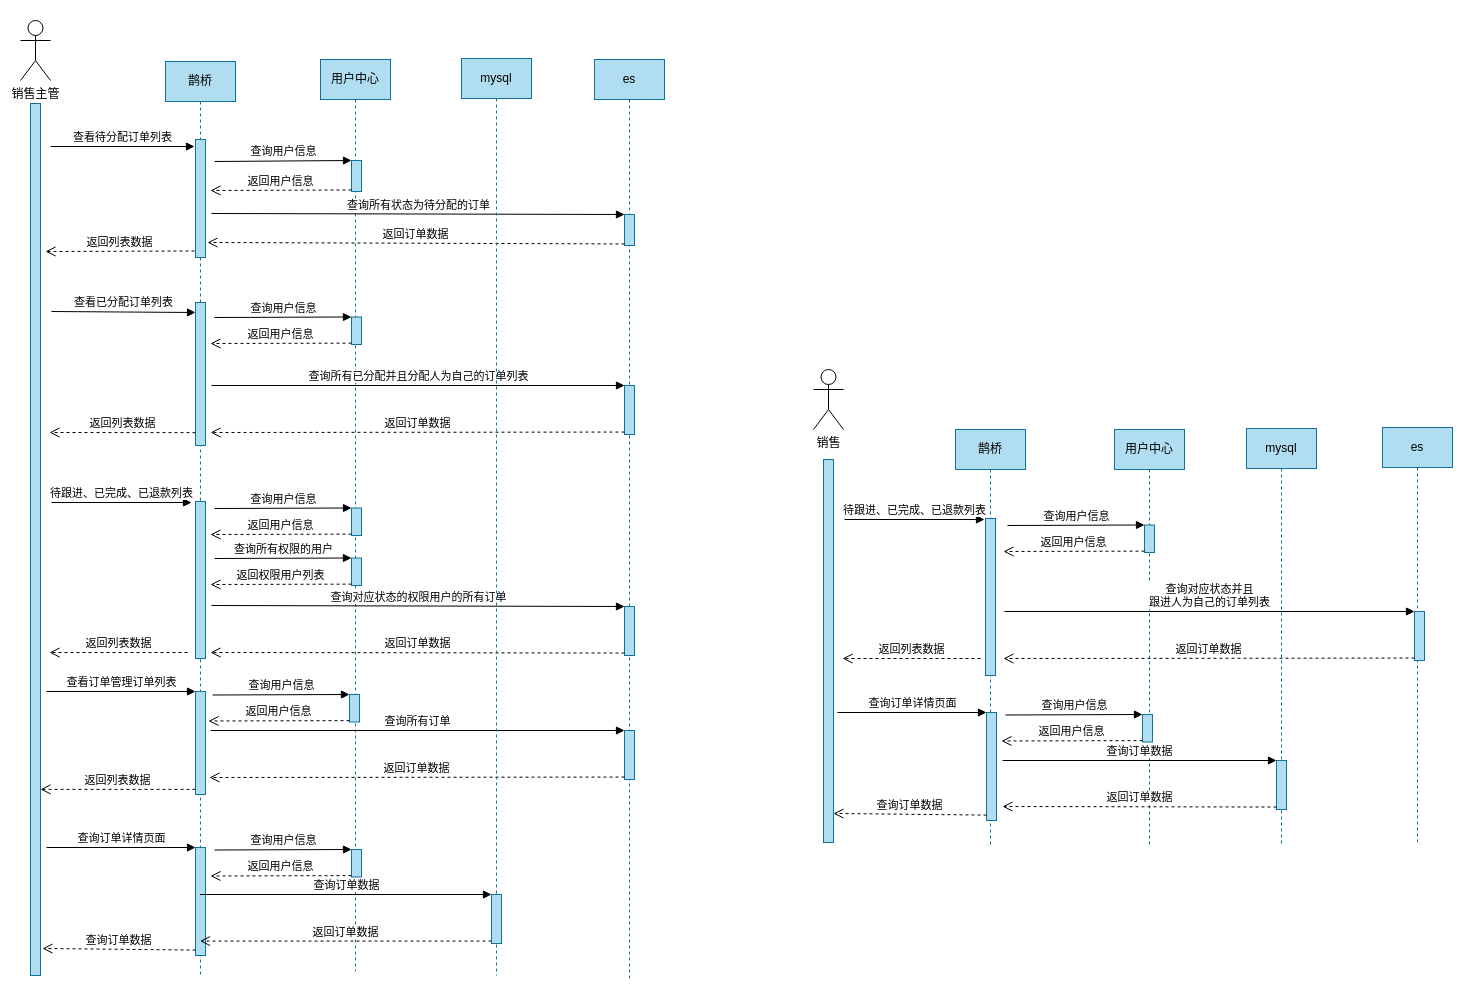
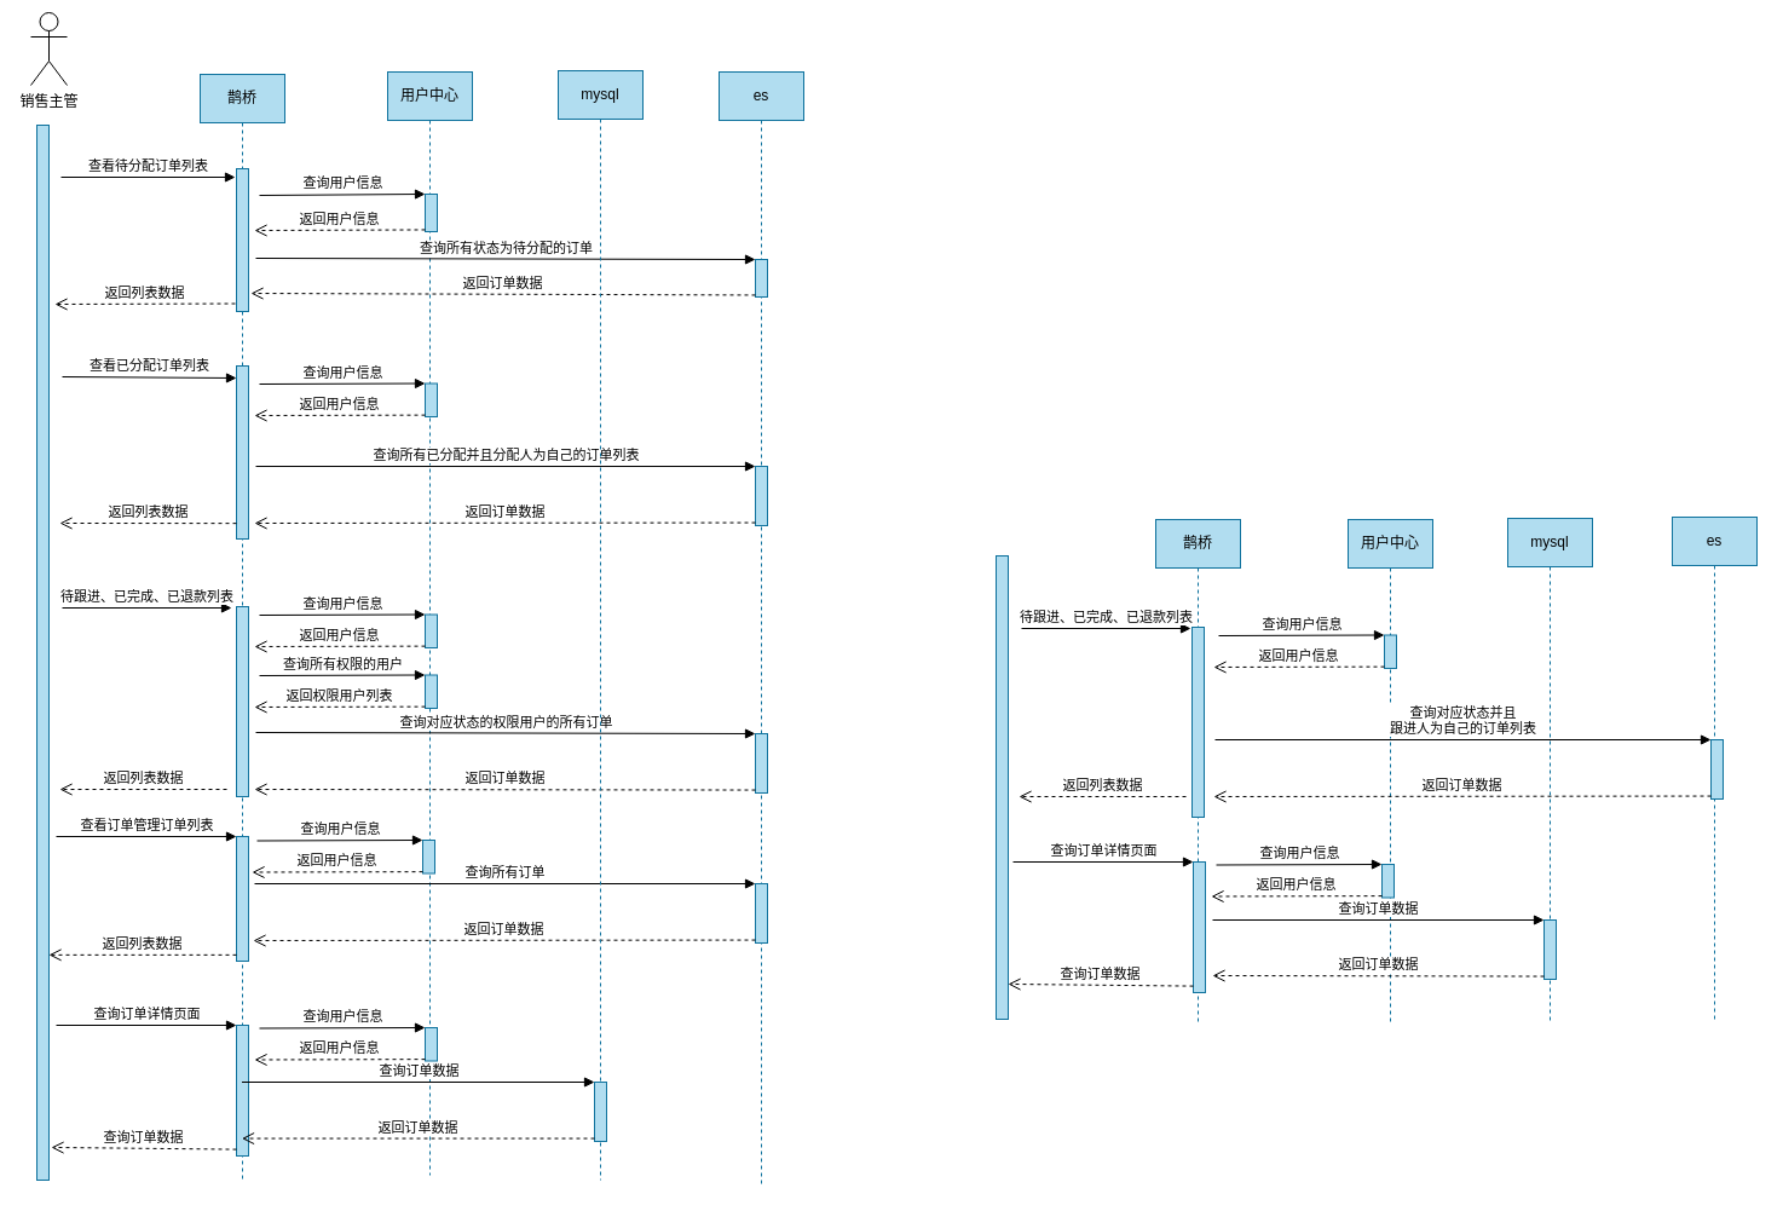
  <mxCell id="0" />
  <mxCell id="1" parent="0" />
- <mxCell id="2" value="销售主管" style="shape=umlActor;verticalLabelPosition=bottom;verticalAlign=top;html=1;" vertex="1" parent="1"><mxGeometry x="20" y="20" width="30" height="60" as="geometry" /></mxCell>
+ <mxCell id="2" value="销售主管" style="shape=umlActor;verticalLabelPosition=bottom;verticalAlign=top;html=1;" vertex="1" parent="1"><mxGeometry x="25" y="10" width="30" height="60" as="geometry" /></mxCell>
  <mxCell id="3" value="" style="html=1;points=[];perimeter=orthogonalPerimeter;fillColor=#b1ddf0;strokeColor=#10739e;" vertex="1" parent="1"><mxGeometry x="30" y="103" width="10" height="872" as="geometry" /></mxCell>
  <mxCell id="4" value="鹊桥" style="shape=umlLifeline;perimeter=lifelinePerimeter;whiteSpace=wrap;html=1;container=1;collapsible=0;recursiveResize=0;outlineConnect=0;fillColor=#b1ddf0;strokeColor=#10739e;" vertex="1" parent="1"><mxGeometry x="165" y="61" width="70" height="913" as="geometry" /></mxCell>
  <mxCell id="5" value="" style="group;fillColor=#b1ddf0;strokeColor=#10739e;" vertex="1" connectable="0" parent="4"><mxGeometry x="30" y="440" width="10" height="157" as="geometry" /></mxCell>
  <mxCell id="6" value="" style="html=1;points=[];perimeter=orthogonalPerimeter;fillColor=#b1ddf0;strokeColor=#10739e;" vertex="1" parent="4"><mxGeometry x="30" y="78" width="10" height="118" as="geometry" /></mxCell>
  <mxCell id="7" value="" style="html=1;points=[];perimeter=orthogonalPerimeter;fillColor=#b1ddf0;strokeColor=#10739e;" vertex="1" parent="4"><mxGeometry x="30" y="241" width="10" height="143" as="geometry" /></mxCell>
  <mxCell id="8" value="" style="html=1;points=[];perimeter=orthogonalPerimeter;fillColor=#b1ddf0;strokeColor=#10739e;" vertex="1" parent="4"><mxGeometry x="30" y="630" width="10" height="103" as="geometry" /></mxCell>
  <mxCell id="9" value="用户中心" style="shape=umlLifeline;perimeter=lifelinePerimeter;whiteSpace=wrap;html=1;container=1;collapsible=0;recursiveResize=0;outlineConnect=0;fillColor=#b1ddf0;strokeColor=#10739e;" vertex="1" parent="1"><mxGeometry x="320" y="59" width="70" height="912" as="geometry" /></mxCell>
  <mxCell id="10" value="" style="html=1;points=[];perimeter=orthogonalPerimeter;fillColor=#b1ddf0;strokeColor=#10739e;" vertex="1" parent="9"><mxGeometry x="31" y="257.5" width="10" height="27.5" as="geometry" /></mxCell>
  <mxCell id="11" value="" style="html=1;points=[];perimeter=orthogonalPerimeter;fillColor=#b1ddf0;strokeColor=#10739e;" vertex="1" parent="9"><mxGeometry x="31" y="101" width="10" height="31" as="geometry" /></mxCell>
  <mxCell id="12" value="" style="html=1;points=[];perimeter=orthogonalPerimeter;fillColor=#b1ddf0;strokeColor=#10739e;" vertex="1" parent="9"><mxGeometry x="29" y="635" width="10" height="27.5" as="geometry" /></mxCell>
  <mxCell id="13" value="返回用户信息" style="html=1;verticalAlign=bottom;endArrow=open;dashed=1;endSize=8;exitX=0;exitY=0.95;" edge="1" parent="9" source="12"><mxGeometry relative="1" as="geometry"><mxPoint x="-112" y="661.5" as="targetPoint" /></mxGeometry></mxCell>
  <mxCell id="14" value="查询用户信息" style="html=1;verticalAlign=bottom;endArrow=block;entryX=0;entryY=0;" edge="1" parent="9"><mxGeometry relative="1" as="geometry"><mxPoint x="-108.0" y="635.5" as="sourcePoint" /><mxPoint x="29" y="635" as="targetPoint" /></mxGeometry></mxCell>
  <mxCell id="15" value="" style="html=1;points=[];perimeter=orthogonalPerimeter;fillColor=#b1ddf0;strokeColor=#10739e;" vertex="1" parent="9"><mxGeometry x="31" y="790" width="10" height="27.5" as="geometry" /></mxCell>
  <mxCell id="16" value="返回用户信息" style="html=1;verticalAlign=bottom;endArrow=open;dashed=1;endSize=8;exitX=0;exitY=0.95;" edge="1" parent="9" source="15"><mxGeometry relative="1" as="geometry"><mxPoint x="-110" y="816.5" as="targetPoint" /></mxGeometry></mxCell>
  <mxCell id="17" value="查询用户信息" style="html=1;verticalAlign=bottom;endArrow=block;entryX=0;entryY=0;" edge="1" parent="9"><mxGeometry relative="1" as="geometry"><mxPoint x="-106.0" y="790.5" as="sourcePoint" /><mxPoint x="31" y="790" as="targetPoint" /></mxGeometry></mxCell>
  <mxCell id="18" value="es" style="shape=umlLifeline;perimeter=lifelinePerimeter;whiteSpace=wrap;html=1;container=1;collapsible=0;recursiveResize=0;outlineConnect=0;fillColor=#b1ddf0;strokeColor=#10739e;" vertex="1" parent="1"><mxGeometry x="594" y="59" width="70" height="920" as="geometry" /></mxCell>
  <mxCell id="19" value="" style="html=1;points=[];perimeter=orthogonalPerimeter;fillColor=#b1ddf0;strokeColor=#10739e;" vertex="1" parent="18"><mxGeometry x="30" y="326" width="10" height="49" as="geometry" /></mxCell>
  <mxCell id="20" value="查看订单管理订单列表" style="html=1;verticalAlign=bottom;endArrow=block;entryX=0;entryY=0;" edge="1" target="8" parent="18"><mxGeometry relative="1" as="geometry"><mxPoint x="-548" y="632" as="sourcePoint" /></mxGeometry></mxCell>
  <mxCell id="21" value="" style="html=1;points=[];perimeter=orthogonalPerimeter;fillColor=#b1ddf0;strokeColor=#10739e;" vertex="1" parent="18"><mxGeometry x="30" y="155" width="10" height="31" as="geometry" /></mxCell>
  <mxCell id="22" value="" style="html=1;points=[];perimeter=orthogonalPerimeter;fillColor=#b1ddf0;strokeColor=#10739e;" vertex="1" parent="18"><mxGeometry x="30" y="547" width="10" height="49" as="geometry" /></mxCell>
  <mxCell id="23" value="" style="html=1;points=[];perimeter=orthogonalPerimeter;fillColor=#b1ddf0;strokeColor=#10739e;" vertex="1" parent="18"><mxGeometry x="30" y="671" width="10" height="49" as="geometry" /></mxCell>
  <mxCell id="24" value="查看已分配订单列表" style="html=1;verticalAlign=bottom;endArrow=block;entryX=0;entryY=0;" edge="1" parent="1"><mxGeometry relative="1" as="geometry"><mxPoint x="51" y="311" as="sourcePoint" /><mxPoint x="195" y="312" as="targetPoint" /></mxGeometry></mxCell>
  <mxCell id="25" value="返回列表数据" style="html=1;verticalAlign=bottom;endArrow=open;dashed=1;endSize=8;exitX=0;exitY=0.95;" edge="1" parent="1"><mxGeometry relative="1" as="geometry"><mxPoint x="49" y="432" as="targetPoint" /><mxPoint x="195" y="432.15" as="sourcePoint" /></mxGeometry></mxCell>
  <mxCell id="26" value="返回用户信息" style="html=1;verticalAlign=bottom;endArrow=open;dashed=1;endSize=8;exitX=0;exitY=0.95;" edge="1" source="10" parent="1"><mxGeometry relative="1" as="geometry"><mxPoint x="210" y="343" as="targetPoint" /></mxGeometry></mxCell>
  <mxCell id="27" value="查询用户信息" style="html=1;verticalAlign=bottom;endArrow=block;entryX=0;entryY=0;" edge="1" parent="1"><mxGeometry relative="1" as="geometry"><mxPoint x="214" y="317" as="sourcePoint" /><mxPoint x="351" y="316.5" as="targetPoint" /></mxGeometry></mxCell>
  <mxCell id="28" value="返回订单数据" style="html=1;verticalAlign=bottom;endArrow=open;dashed=1;endSize=8;exitX=0;exitY=0.95;" edge="1" source="19" parent="1"><mxGeometry relative="1" as="geometry"><mxPoint x="210" y="432" as="targetPoint" /></mxGeometry></mxCell>
  <mxCell id="29" value="查询所有已分配并且分配人为自己的订单列表" style="html=1;verticalAlign=bottom;endArrow=block;entryX=0;entryY=0;" edge="1" target="19" parent="1"><mxGeometry relative="1" as="geometry"><mxPoint x="211" y="385" as="sourcePoint" /></mxGeometry></mxCell>
  <mxCell id="30" value="查看待分配订单列表" style="html=1;verticalAlign=bottom;endArrow=block;entryX=0;entryY=0;" edge="1" parent="1"><mxGeometry relative="1" as="geometry"><mxPoint x="50" y="146" as="sourcePoint" /><mxPoint x="194" y="146" as="targetPoint" /></mxGeometry></mxCell>
  <mxCell id="31" value="返回列表数据" style="html=1;verticalAlign=bottom;endArrow=open;dashed=1;endSize=8;exitX=0;exitY=0.95;" edge="1" parent="1"><mxGeometry relative="1" as="geometry"><mxPoint x="45" y="251" as="targetPoint" /><mxPoint x="194" y="250.5" as="sourcePoint" /></mxGeometry></mxCell>
  <mxCell id="32" value="返回订单数据" style="html=1;verticalAlign=bottom;endArrow=open;dashed=1;endSize=8;exitX=0;exitY=0.95;" edge="1" parent="1" source="21"><mxGeometry relative="1" as="geometry"><mxPoint x="207" y="242" as="targetPoint" /></mxGeometry></mxCell>
  <mxCell id="33" value="查询所有状态为待分配的订单" style="html=1;verticalAlign=bottom;endArrow=block;entryX=0;entryY=0;" edge="1" parent="1" target="21"><mxGeometry relative="1" as="geometry"><mxPoint x="211" y="213" as="sourcePoint" /></mxGeometry></mxCell>
  <mxCell id="34" value="返回用户信息" style="html=1;verticalAlign=bottom;endArrow=open;dashed=1;endSize=8;exitX=0;exitY=0.95;" edge="1" parent="1" source="11"><mxGeometry relative="1" as="geometry"><mxPoint x="210" y="190" as="targetPoint" /></mxGeometry></mxCell>
  <mxCell id="35" value="查询用户信息" style="html=1;verticalAlign=bottom;endArrow=block;entryX=0;entryY=0;" edge="1" parent="1" target="11"><mxGeometry relative="1" as="geometry"><mxPoint x="214" y="161" as="sourcePoint" /></mxGeometry></mxCell>
  <mxCell id="36" value="" style="html=1;points=[];perimeter=orthogonalPerimeter;fillColor=#b1ddf0;strokeColor=#10739e;" vertex="1" parent="1"><mxGeometry x="351" y="507.5" width="10" height="27.5" as="geometry" /></mxCell>
  <mxCell id="37" value="待跟进、已完成、已退款列表" style="html=1;verticalAlign=bottom;endArrow=block;" edge="1" parent="1"><mxGeometry relative="1" as="geometry"><mxPoint x="51" y="502" as="sourcePoint" /><mxPoint x="191" y="502" as="targetPoint" /></mxGeometry></mxCell>
  <mxCell id="38" value="返回列表数据" style="html=1;verticalAlign=bottom;endArrow=open;dashed=1;endSize=8;" edge="1" parent="1"><mxGeometry relative="1" as="geometry"><mxPoint x="49" y="652" as="targetPoint" /><mxPoint x="187" y="652" as="sourcePoint" /></mxGeometry></mxCell>
  <mxCell id="39" value="返回用户信息" style="html=1;verticalAlign=bottom;endArrow=open;dashed=1;endSize=8;exitX=0;exitY=0.95;" edge="1" parent="1" source="36"><mxGeometry relative="1" as="geometry"><mxPoint x="210" y="534" as="targetPoint" /></mxGeometry></mxCell>
  <mxCell id="40" value="查询用户信息" style="html=1;verticalAlign=bottom;endArrow=block;entryX=0;entryY=0;" edge="1" parent="1"><mxGeometry relative="1" as="geometry"><mxPoint x="214" y="508" as="sourcePoint" /><mxPoint x="351" y="507.5" as="targetPoint" /></mxGeometry></mxCell>
  <mxCell id="41" value="返回订单数据" style="html=1;verticalAlign=bottom;endArrow=open;dashed=1;endSize=8;exitX=0;exitY=0.95;" edge="1" parent="1" source="22"><mxGeometry relative="1" as="geometry"><mxPoint x="210" y="652" as="targetPoint" /></mxGeometry></mxCell>
  <mxCell id="42" value="查询对应状态的权限用户的所有订单" style="html=1;verticalAlign=bottom;endArrow=block;entryX=0;entryY=0;" edge="1" parent="1" target="22"><mxGeometry relative="1" as="geometry"><mxPoint x="211" y="605" as="sourcePoint" /></mxGeometry></mxCell>
  <mxCell id="43" value="" style="html=1;points=[];perimeter=orthogonalPerimeter;fillColor=#b1ddf0;strokeColor=#10739e;" vertex="1" parent="1"><mxGeometry x="351" y="557.5" width="10" height="27.5" as="geometry" /></mxCell>
  <mxCell id="44" value="返回权限用户列表" style="html=1;verticalAlign=bottom;endArrow=open;dashed=1;endSize=8;exitX=0;exitY=0.95;" edge="1" parent="1" source="43"><mxGeometry relative="1" as="geometry"><mxPoint x="210" y="584" as="targetPoint" /></mxGeometry></mxCell>
  <mxCell id="45" value="查询所有权限的用户" style="html=1;verticalAlign=bottom;endArrow=block;entryX=0;entryY=0;" edge="1" parent="1"><mxGeometry relative="1" as="geometry"><mxPoint x="214" y="558" as="sourcePoint" /><mxPoint x="351" y="557.5" as="targetPoint" /></mxGeometry></mxCell>
  <mxCell id="46" value="返回列表数据" style="html=1;verticalAlign=bottom;endArrow=open;dashed=1;endSize=8;exitX=0;exitY=0.95;" edge="1" source="8" parent="1" target="3"><mxGeometry relative="1" as="geometry"><mxPoint x="404" y="789" as="targetPoint" /></mxGeometry></mxCell>
  <mxCell id="47" value="返回订单数据" style="html=1;verticalAlign=bottom;endArrow=open;dashed=1;endSize=8;exitX=0;exitY=0.95;" edge="1" parent="1" source="23"><mxGeometry relative="1" as="geometry"><mxPoint x="209" y="777" as="targetPoint" /></mxGeometry></mxCell>
  <mxCell id="48" value="查询所有订单" style="html=1;verticalAlign=bottom;endArrow=block;entryX=0;entryY=0;" edge="1" parent="1" target="23"><mxGeometry relative="1" as="geometry"><mxPoint x="210" y="730" as="sourcePoint" /></mxGeometry></mxCell>
- <mxCell id="49" value="销售" style="shape=umlActor;verticalLabelPosition=bottom;verticalAlign=top;html=1;" vertex="1" parent="1"><mxGeometry x="813" y="369" width="30" height="60" as="geometry" /></mxCell>
  <mxCell id="50" value="" style="html=1;points=[];perimeter=orthogonalPerimeter;fillColor=#b1ddf0;strokeColor=#10739e;" vertex="1" parent="1"><mxGeometry x="823" y="459" width="10" height="383" as="geometry" /></mxCell>
  <mxCell id="51" value="鹊桥" style="shape=umlLifeline;perimeter=lifelinePerimeter;whiteSpace=wrap;html=1;container=1;collapsible=0;recursiveResize=0;outlineConnect=0;fillColor=#b1ddf0;strokeColor=#10739e;" vertex="1" parent="1"><mxGeometry x="955" y="429" width="70" height="418" as="geometry" /></mxCell>
  <mxCell id="52" value="" style="group;fillColor=#b1ddf0;strokeColor=#10739e;" vertex="1" connectable="0" parent="51"><mxGeometry x="30" y="89" width="10" height="157" as="geometry" /></mxCell>
  <mxCell id="53" value="用户中心" style="shape=umlLifeline;perimeter=lifelinePerimeter;whiteSpace=wrap;html=1;container=1;collapsible=0;recursiveResize=0;outlineConnect=0;fillColor=#b1ddf0;strokeColor=#10739e;" vertex="1" parent="1"><mxGeometry x="1114" y="429" width="70" height="415" as="geometry" /></mxCell>
  <mxCell id="54" value="es" style="shape=umlLifeline;perimeter=lifelinePerimeter;whiteSpace=wrap;html=1;container=1;collapsible=0;recursiveResize=0;outlineConnect=0;fillColor=#b1ddf0;strokeColor=#10739e;" vertex="1" parent="1"><mxGeometry x="1382" y="427" width="70" height="417" as="geometry" /></mxCell>
  <mxCell id="55" value="" style="html=1;points=[];perimeter=orthogonalPerimeter;fillColor=#b1ddf0;strokeColor=#10739e;" vertex="1" parent="54"><mxGeometry x="32" y="184" width="10" height="49" as="geometry" /></mxCell>
  <mxCell id="56" value="" style="html=1;points=[];perimeter=orthogonalPerimeter;fillColor=#b1ddf0;strokeColor=#10739e;" vertex="1" parent="1"><mxGeometry x="1144" y="524.5" width="10" height="27.5" as="geometry" /></mxCell>
  <mxCell id="57" value="待跟进、已完成、已退款列表" style="html=1;verticalAlign=bottom;endArrow=block;" edge="1" parent="1"><mxGeometry relative="1" as="geometry"><mxPoint x="844" y="519" as="sourcePoint" /><mxPoint x="984" y="519" as="targetPoint" /></mxGeometry></mxCell>
  <mxCell id="58" value="返回列表数据" style="html=1;verticalAlign=bottom;endArrow=open;dashed=1;endSize=8;" edge="1" parent="1"><mxGeometry relative="1" as="geometry"><mxPoint x="842" y="658" as="targetPoint" /><mxPoint x="980" y="658" as="sourcePoint" /></mxGeometry></mxCell>
  <mxCell id="59" value="返回用户信息" style="html=1;verticalAlign=bottom;endArrow=open;dashed=1;endSize=8;exitX=0;exitY=0.95;" edge="1" parent="1" source="56"><mxGeometry relative="1" as="geometry"><mxPoint x="1003" y="551" as="targetPoint" /></mxGeometry></mxCell>
  <mxCell id="60" value="查询用户信息" style="html=1;verticalAlign=bottom;endArrow=block;entryX=0;entryY=0;" edge="1" parent="1"><mxGeometry relative="1" as="geometry"><mxPoint x="1007" y="525" as="sourcePoint" /><mxPoint x="1144" y="524.5" as="targetPoint" /></mxGeometry></mxCell>
  <mxCell id="61" value="返回订单数据" style="html=1;verticalAlign=bottom;endArrow=open;dashed=1;endSize=8;exitX=0;exitY=0.95;" edge="1" parent="1" source="55"><mxGeometry relative="1" as="geometry"><mxPoint x="1003" y="658" as="targetPoint" /></mxGeometry></mxCell>
  <mxCell id="62" value="查询对应状态并且&lt;br&gt;跟进人为自己的订单列表" style="html=1;verticalAlign=bottom;endArrow=block;entryX=0;entryY=0;" edge="1" parent="1" target="55"><mxGeometry relative="1" as="geometry"><mxPoint x="1004" y="611" as="sourcePoint" /></mxGeometry></mxCell>
  <mxCell id="63" value="mysql" style="shape=umlLifeline;perimeter=lifelinePerimeter;whiteSpace=wrap;html=1;container=1;collapsible=0;recursiveResize=0;outlineConnect=0;fillColor=#b1ddf0;strokeColor=#10739e;" vertex="1" parent="1"><mxGeometry x="461" y="58" width="70" height="917" as="geometry" /></mxCell>
  <mxCell id="64" value="查看订单管理订单列表" style="html=1;verticalAlign=bottom;endArrow=block;entryX=0;entryY=0;" edge="1" parent="63"><mxGeometry relative="1" as="geometry"><mxPoint x="-401" y="654" as="sourcePoint" /></mxGeometry></mxCell>
  <mxCell id="65" value="" style="html=1;points=[];perimeter=orthogonalPerimeter;fillColor=#b1ddf0;strokeColor=#10739e;" vertex="1" parent="63"><mxGeometry x="30" y="836" width="10" height="49" as="geometry" /></mxCell>
  <mxCell id="66" value="" style="html=1;points=[];perimeter=orthogonalPerimeter;fillColor=#b1ddf0;strokeColor=#10739e;" vertex="1" parent="1"><mxGeometry x="195" y="847" width="10" height="108" as="geometry" /></mxCell>
  <mxCell id="67" value="查询订单详情页面" style="html=1;verticalAlign=bottom;endArrow=block;entryX=0;entryY=0;" edge="1" parent="1" target="66"><mxGeometry relative="1" as="geometry"><mxPoint x="46" y="847" as="sourcePoint" /></mxGeometry></mxCell>
  <mxCell id="68" value="查询订单数据" style="html=1;verticalAlign=bottom;endArrow=open;dashed=1;endSize=8;exitX=0;exitY=0.95;entryX=1.2;entryY=0.969;entryDx=0;entryDy=0;entryPerimeter=0;" edge="1" parent="1" source="66" target="3"><mxGeometry relative="1" as="geometry"><mxPoint x="40" y="923" as="targetPoint" /></mxGeometry></mxCell>
  <mxCell id="69" value="返回订单数据" style="html=1;verticalAlign=bottom;endArrow=open;dashed=1;endSize=8;exitX=0;exitY=0.95;" edge="1" parent="1" source="65" target="4"><mxGeometry relative="1" as="geometry"><mxPoint x="209" y="910" as="targetPoint" /></mxGeometry></mxCell>
  <mxCell id="70" value="查询订单数据" style="html=1;verticalAlign=bottom;endArrow=block;entryX=0;entryY=0;" edge="1" parent="1" target="65" source="4"><mxGeometry relative="1" as="geometry"><mxPoint x="210" y="863" as="sourcePoint" /></mxGeometry></mxCell>
  <mxCell id="71" value="mysql" style="shape=umlLifeline;perimeter=lifelinePerimeter;whiteSpace=wrap;html=1;container=1;collapsible=0;recursiveResize=0;outlineConnect=0;fillColor=#b1ddf0;strokeColor=#10739e;" vertex="1" parent="1"><mxGeometry x="1246" y="428" width="70" height="417" as="geometry" /></mxCell>
  <mxCell id="72" value="" style="html=1;points=[];perimeter=orthogonalPerimeter;fillColor=#b1ddf0;strokeColor=#10739e;" vertex="1" parent="71"><mxGeometry x="30" y="332" width="10" height="49" as="geometry" /></mxCell>
  <mxCell id="73" value="" style="html=1;points=[];perimeter=orthogonalPerimeter;fillColor=#b1ddf0;strokeColor=#10739e;" vertex="1" parent="1"><mxGeometry x="1142" y="714" width="10" height="27.5" as="geometry" /></mxCell>
  <mxCell id="74" value="返回用户信息" style="html=1;verticalAlign=bottom;endArrow=open;dashed=1;endSize=8;exitX=0;exitY=0.95;" edge="1" parent="1" source="73"><mxGeometry relative="1" as="geometry"><mxPoint x="1001" y="740.5" as="targetPoint" /></mxGeometry></mxCell>
  <mxCell id="75" value="查询用户信息" style="html=1;verticalAlign=bottom;endArrow=block;entryX=0;entryY=0;" edge="1" parent="1"><mxGeometry relative="1" as="geometry"><mxPoint x="1005" y="714.5" as="sourcePoint" /><mxPoint x="1142" y="714" as="targetPoint" /></mxGeometry></mxCell>
  <mxCell id="76" value="" style="html=1;points=[];perimeter=orthogonalPerimeter;fillColor=#b1ddf0;strokeColor=#10739e;" vertex="1" parent="1"><mxGeometry x="986" y="712" width="10" height="108" as="geometry" /></mxCell>
  <mxCell id="77" value="查询订单详情页面" style="html=1;verticalAlign=bottom;endArrow=block;entryX=0;entryY=0;" edge="1" parent="1" target="76"><mxGeometry relative="1" as="geometry"><mxPoint x="837" y="712" as="sourcePoint" /></mxGeometry></mxCell>
  <mxCell id="78" value="查询订单数据" style="html=1;verticalAlign=bottom;endArrow=open;dashed=1;endSize=8;exitX=0;exitY=0.95;entryX=1.2;entryY=0.969;entryDx=0;entryDy=0;entryPerimeter=0;" edge="1" parent="1" source="76"><mxGeometry relative="1" as="geometry"><mxPoint x="833" y="812.968" as="targetPoint" /></mxGeometry></mxCell>
  <mxCell id="79" value="返回订单数据" style="html=1;verticalAlign=bottom;endArrow=open;dashed=1;endSize=8;exitX=0;exitY=0.95;" edge="1" parent="1" source="72"><mxGeometry relative="1" as="geometry"><mxPoint x="1002" y="806" as="targetPoint" /></mxGeometry></mxCell>
  <mxCell id="80" value="查询订单数据" style="html=1;verticalAlign=bottom;endArrow=block;entryX=0;entryY=0;" edge="1" parent="1" target="72"><mxGeometry relative="1" as="geometry"><mxPoint x="1002" y="760" as="sourcePoint" /></mxGeometry></mxCell>
